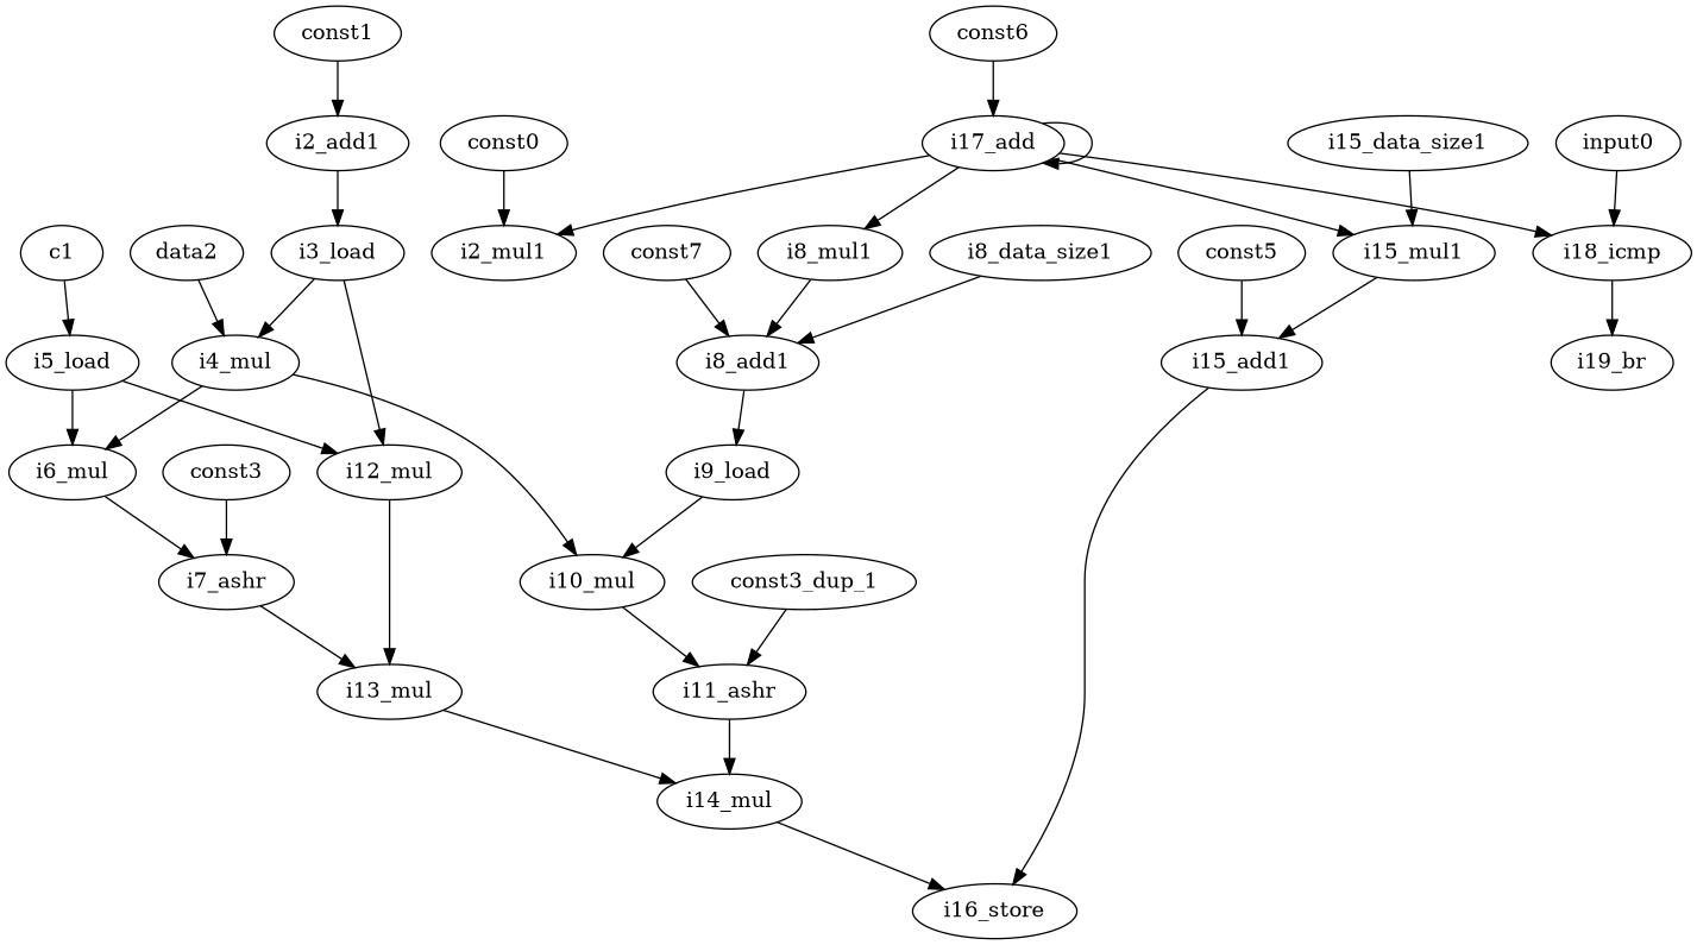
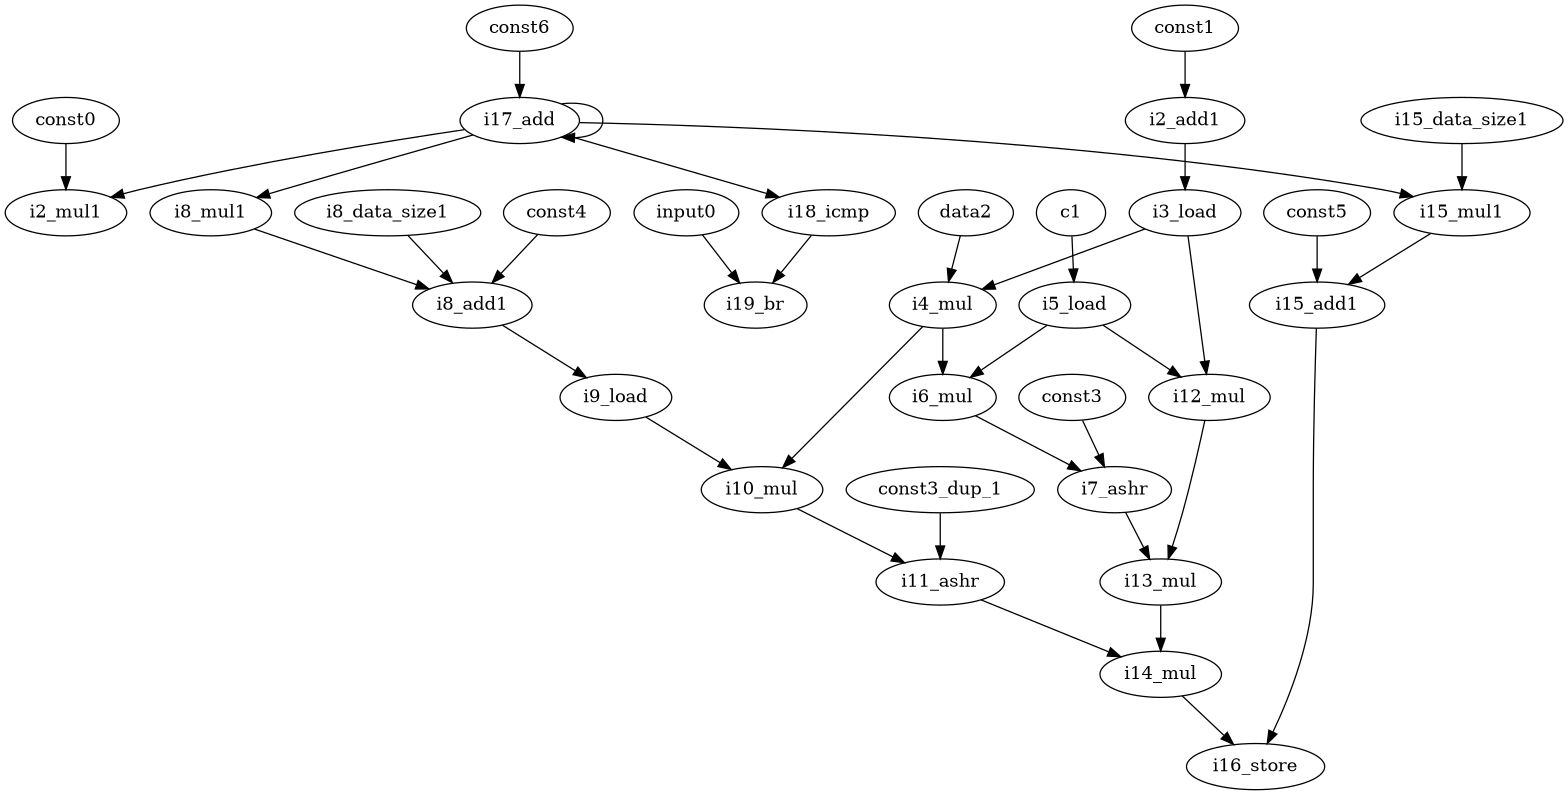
  digraph {
    node [opcode=const]
    edge [operand=any2input]
    const0 [constVal=8]
    i2_mul1 [opcode=mul]
    const1 [constVal=2560]
    i2_add1 [opcode=add]
    i3_load [opcode=load]
    i4_mul [opcode=mul]
    i12_mul [opcode=mul]
    i6_mul [opcode=mul]
    i10_mul [opcode=mul]
    i13_mul [opcode=mul]
    n11 [constVal=3 label=data2]
    i7_ashr [opcode=ashr]
    i11_ashr [opcode=ashr]
    c1 [opcode=input]
    i5_load [opcode=load]
    const3 [constVal=2]
    i14_mul [opcode=mul]
-   const4 [constVal=3584 label=const7]
+   const4 [constVal=3584]
    i8_add1 [opcode=add]
    i9_load [opcode=load]
    i8_data_size1 [constVal=4]
    i8_mul1 [opcode=mul]
    i16_store [opcode=store]
    const5 [constVal=2816]
    i15_add1 [opcode=add]
    i15_data_size1 [constVal=4]
    i15_mul1 [opcode=mul]
    const6 [constVal=1]
    i17_add [opcode=add]
    i18_icmp [opcode=icmp]
    i19_br [opcode=io_width_1 original_opcode=br]
    input0 [opcode=input]
    const3_dup_1 [constVal=2]
    const0 -> i2_mul1
    const1 -> i2_add1
    i2_add1 -> i3_load [operand=addr]
    i3_load -> i4_mul
    i3_load -> i12_mul
    i4_mul -> i6_mul
    i4_mul -> i10_mul
    i12_mul -> i13_mul
    i6_mul -> i7_ashr [operand=LHS]
    i10_mul -> i11_ashr [operand=LHS]
    i13_mul -> i14_mul
    n11 -> i4_mul
    i7_ashr -> i13_mul
    i11_ashr -> i14_mul
    c1 -> i5_load [operand=addr]
    i5_load -> i12_mul
    i5_load -> i6_mul
    const3 -> i7_ashr [operand=RHS]
    i14_mul -> i16_store [operand=data]
    const4 -> i8_add1
    i8_add1 -> i9_load [operand=addr]
    i9_load -> i10_mul
    i8_data_size1 -> i8_add1
    i8_mul1 -> i8_add1
    const5 -> i15_add1
    i15_add1 -> i16_store [operand=addr]
    i15_data_size1 -> i15_mul1
    i15_mul1 -> i15_add1
    const6 -> i17_add
    i17_add -> i2_mul1
    i17_add -> i8_mul1
    i17_add -> i15_mul1
    i17_add -> i17_add
    i17_add -> i18_icmp [operand=LHS]
    i18_icmp -> i19_br [operand=branch_cond]
-   input0 -> i18_icmp [operand=RHS]
+   input0 -> i19_br [operand=RHS]
    const3_dup_1 -> i11_ashr [operand=RHS]
  }
